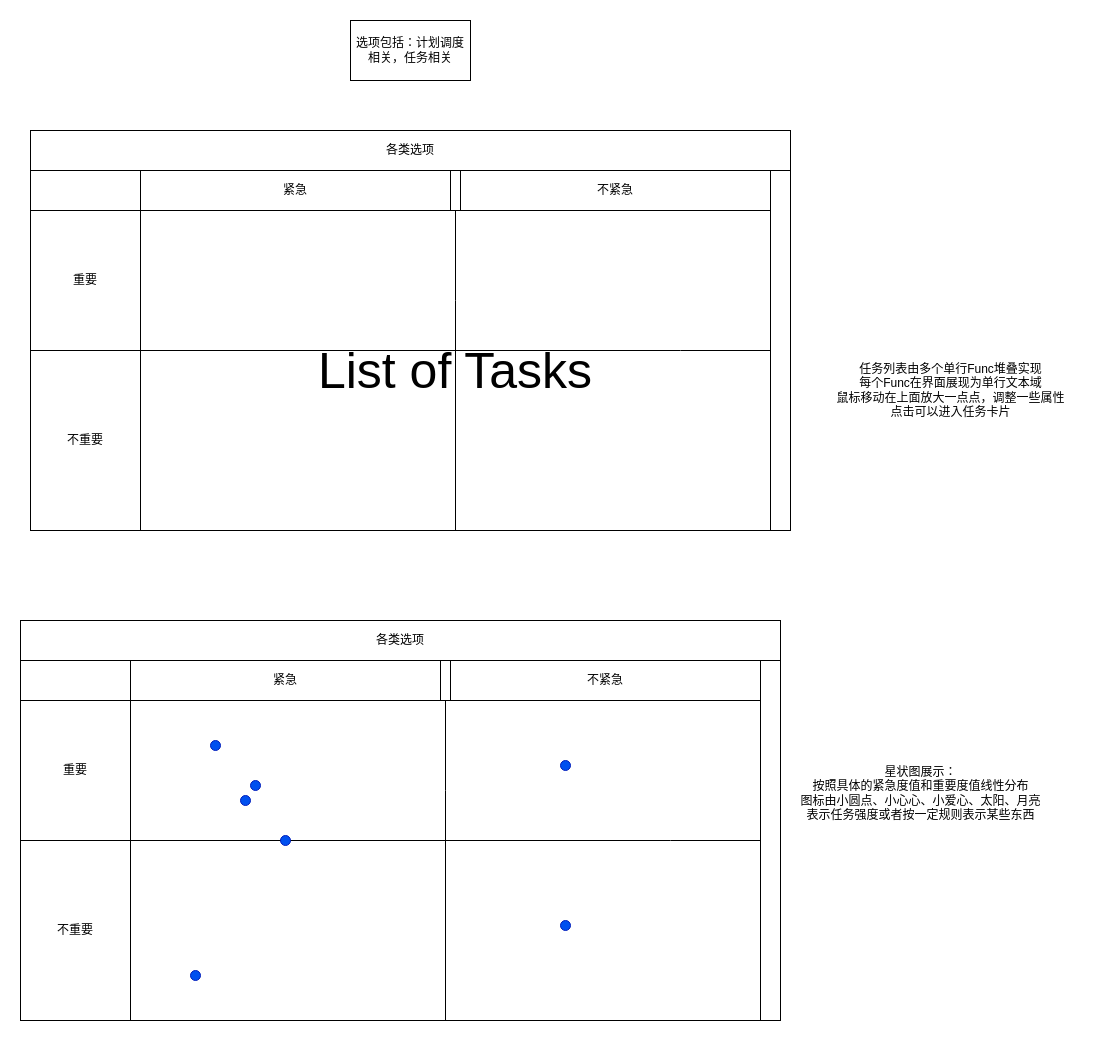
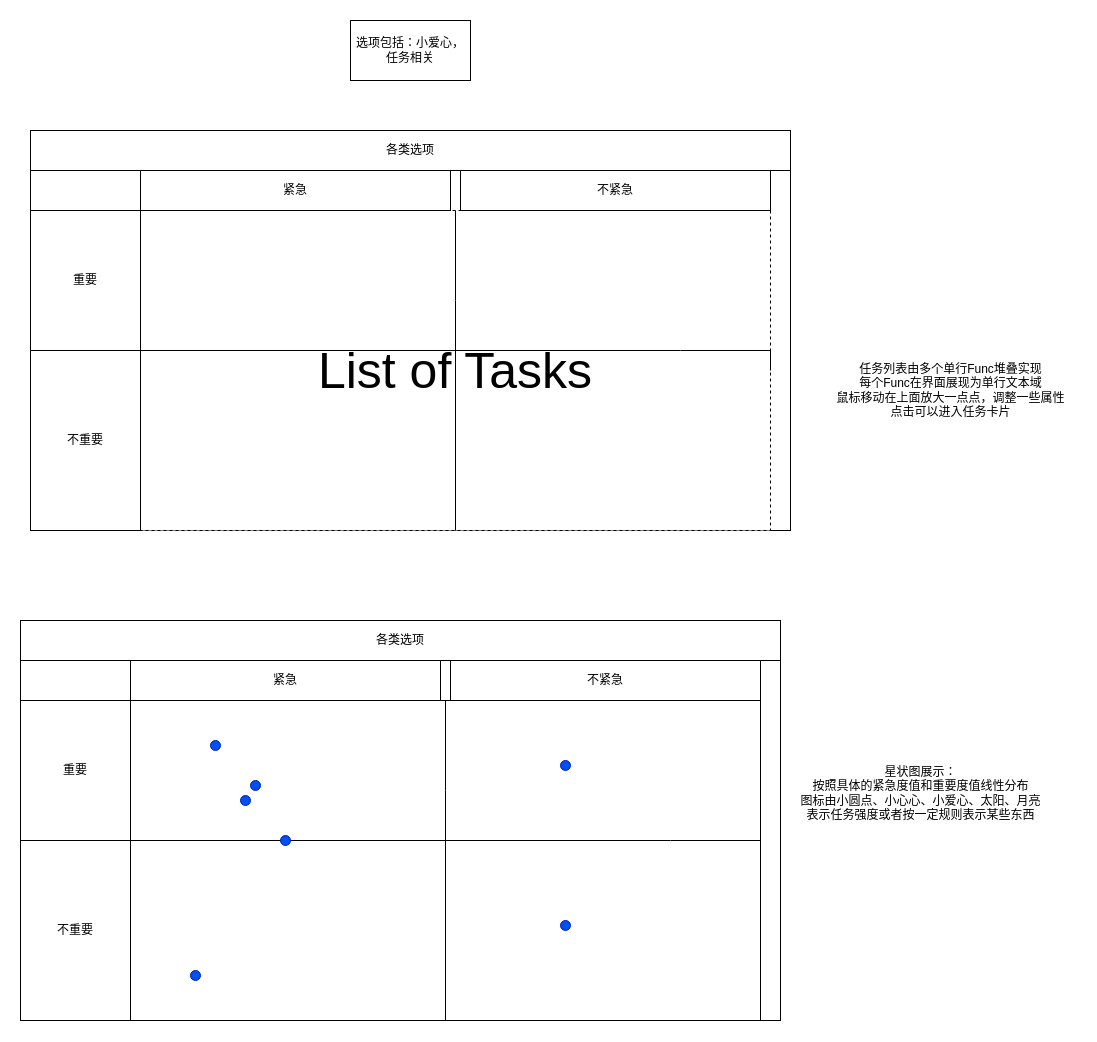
  <mxCell id="0" />
  <mxCell id="1" parent="0" />
  <mxCell id="2" value="" style="rounded=0;whiteSpace=wrap;html=1;" parent="1" vertex="1"><mxGeometry x="30" y="130" width="760" height="400" as="geometry" /></mxCell>
  <mxCell id="3" value="各类选项" style="rounded=0;whiteSpace=wrap;html=1;" parent="1" vertex="1"><mxGeometry x="30" y="130" width="760" height="40" as="geometry" /></mxCell>
- <mxCell id="4" value="&lt;font style=&quot;font-size: 50px;&quot;&gt;List of Tasks&lt;/font&gt;" style="rounded=0;whiteSpace=wrap;html=1;" parent="1" vertex="1"><mxGeometry x="140" y="210" width="630" height="320" as="geometry" /></mxCell>
+ <mxCell id="4" value="&lt;font style=&quot;font-size: 50px;&quot;&gt;List of Tasks&lt;/font&gt;" style="rounded=0;whiteSpace=wrap;html=1;dashed=1;" parent="1" vertex="1"><mxGeometry x="140" y="210" width="630" height="320" as="geometry" /></mxCell>
  <mxCell id="5" style="edgeStyle=orthogonalEdgeStyle;rounded=0;orthogonalLoop=1;jettySize=auto;html=1;exitX=0;exitY=0.5;exitDx=0;exitDy=0;entryX=1;entryY=0.5;entryDx=0;entryDy=0;endArrow=none;endFill=0;" parent="1" source="4" target="4" edge="1"><mxGeometry relative="1" as="geometry"><Array as="points"><mxPoint x="680" y="350" /><mxPoint x="680" y="350" /></Array></mxGeometry></mxCell>
  <mxCell id="6" style="edgeStyle=orthogonalEdgeStyle;rounded=0;orthogonalLoop=1;jettySize=auto;html=1;exitX=0.5;exitY=0;exitDx=0;exitDy=0;entryX=0.5;entryY=1;entryDx=0;entryDy=0;endArrow=none;endFill=0;" parent="1" source="4" target="4" edge="1"><mxGeometry relative="1" as="geometry"><Array as="points"><mxPoint x="455" y="300" /><mxPoint x="455" y="300" /></Array></mxGeometry></mxCell>
  <mxCell id="7" value="不紧急" style="rounded=0;whiteSpace=wrap;html=1;" parent="1" vertex="1"><mxGeometry x="460" y="170" width="310" height="40" as="geometry" /></mxCell>
  <mxCell id="8" value="紧急" style="rounded=0;whiteSpace=wrap;html=1;" parent="1" vertex="1"><mxGeometry x="140" y="170" width="310" height="40" as="geometry" /></mxCell>
  <mxCell id="9" value="重要" style="rounded=0;whiteSpace=wrap;html=1;" parent="1" vertex="1"><mxGeometry x="30" y="210" width="110" height="140" as="geometry" /></mxCell>
  <mxCell id="10" value="不重要" style="rounded=0;whiteSpace=wrap;html=1;" parent="1" vertex="1"><mxGeometry x="30" y="350" width="110" height="180" as="geometry" /></mxCell>
  <mxCell id="11" value="" style="rounded=0;whiteSpace=wrap;html=1;" parent="1" vertex="1"><mxGeometry x="20" y="620" width="760" height="400" as="geometry" /></mxCell>
  <mxCell id="12" value="各类选项" style="rounded=0;whiteSpace=wrap;html=1;" parent="1" vertex="1"><mxGeometry x="20" y="620" width="760" height="40" as="geometry" /></mxCell>
  <mxCell id="13" value="" style="rounded=0;whiteSpace=wrap;html=1;" parent="1" vertex="1"><mxGeometry x="130" y="700" width="630" height="320" as="geometry" /></mxCell>
  <mxCell id="14" style="edgeStyle=orthogonalEdgeStyle;rounded=0;orthogonalLoop=1;jettySize=auto;html=1;exitX=0;exitY=0.5;exitDx=0;exitDy=0;entryX=1;entryY=0.5;entryDx=0;entryDy=0;endArrow=none;endFill=0;" parent="1" source="13" target="13" edge="1"><mxGeometry relative="1" as="geometry"><Array as="points"><mxPoint x="670" y="840" /><mxPoint x="670" y="840" /></Array></mxGeometry></mxCell>
  <mxCell id="15" style="edgeStyle=orthogonalEdgeStyle;rounded=0;orthogonalLoop=1;jettySize=auto;html=1;exitX=0.5;exitY=0;exitDx=0;exitDy=0;entryX=0.5;entryY=1;entryDx=0;entryDy=0;endArrow=none;endFill=0;" parent="1" source="13" target="13" edge="1"><mxGeometry relative="1" as="geometry"><Array as="points"><mxPoint x="445" y="790" /><mxPoint x="445" y="790" /></Array></mxGeometry></mxCell>
  <mxCell id="16" value="不紧急" style="rounded=0;whiteSpace=wrap;html=1;" parent="1" vertex="1"><mxGeometry x="450" y="660" width="310" height="40" as="geometry" /></mxCell>
  <mxCell id="17" value="紧急" style="rounded=0;whiteSpace=wrap;html=1;" parent="1" vertex="1"><mxGeometry x="130" y="660" width="310" height="40" as="geometry" /></mxCell>
  <mxCell id="18" value="重要" style="rounded=0;whiteSpace=wrap;html=1;" parent="1" vertex="1"><mxGeometry x="20" y="700" width="110" height="140" as="geometry" /></mxCell>
  <mxCell id="19" value="不重要" style="rounded=0;whiteSpace=wrap;html=1;" parent="1" vertex="1"><mxGeometry x="20" y="840" width="110" height="180" as="geometry" /></mxCell>
  <mxCell id="20" value="任务列表由多个单行Func堆叠实现&lt;div&gt;每个Func在界面展现为单行文本域&lt;/div&gt;&lt;div&gt;鼠标移动在上面放大一点点，调整一些属性&lt;/div&gt;&lt;div&gt;点击可以进入任务卡片&lt;/div&gt;" style="text;html=1;align=center;verticalAlign=middle;resizable=0;points=[];autosize=1;strokeColor=none;fillColor=none;" parent="1" vertex="1"><mxGeometry x="825" y="355" width="250" height="70" as="geometry" /></mxCell>
  <mxCell id="21" value="星状图展示：&lt;div&gt;按照具体的紧急度值和重要度值线性分布&lt;/div&gt;&lt;div&gt;图标由小圆点、小心心、小爱心、太阳、月亮&lt;/div&gt;&lt;div&gt;表示任务强度或者按一定规则表示某些东西&lt;/div&gt;" style="text;html=1;align=center;verticalAlign=middle;resizable=0;points=[];autosize=1;strokeColor=none;fillColor=none;" parent="1" vertex="1"><mxGeometry x="790" y="758" width="260" height="70" as="geometry" /></mxCell>
  <mxCell id="22" value="" style="ellipse;whiteSpace=wrap;html=1;aspect=fixed;fillColor=#0050ef;fontColor=#ffffff;strokeColor=#001DBC;" parent="1" vertex="1"><mxGeometry x="240" y="795" width="10" height="10" as="geometry" /></mxCell>
  <mxCell id="23" value="" style="ellipse;whiteSpace=wrap;html=1;aspect=fixed;fillColor=#0050ef;fontColor=#ffffff;strokeColor=#001DBC;" parent="1" vertex="1"><mxGeometry x="210" y="740" width="10" height="10" as="geometry" /></mxCell>
  <mxCell id="24" value="" style="ellipse;whiteSpace=wrap;html=1;aspect=fixed;fillColor=#0050ef;fontColor=#ffffff;strokeColor=#001DBC;" parent="1" vertex="1"><mxGeometry x="190" y="970" width="10" height="10" as="geometry" /></mxCell>
  <mxCell id="25" value="" style="ellipse;whiteSpace=wrap;html=1;aspect=fixed;fillColor=#0050ef;fontColor=#ffffff;strokeColor=#001DBC;" parent="1" vertex="1"><mxGeometry x="560" y="760" width="10" height="10" as="geometry" /></mxCell>
  <mxCell id="26" value="" style="ellipse;whiteSpace=wrap;html=1;aspect=fixed;fillColor=#0050ef;fontColor=#ffffff;strokeColor=#001DBC;" parent="1" vertex="1"><mxGeometry x="280" y="835" width="10" height="10" as="geometry" /></mxCell>
  <mxCell id="27" value="" style="ellipse;whiteSpace=wrap;html=1;aspect=fixed;fillColor=#0050ef;fontColor=#ffffff;strokeColor=#001DBC;" parent="1" vertex="1"><mxGeometry x="250" y="780" width="10" height="10" as="geometry" /></mxCell>
  <mxCell id="28" value="" style="ellipse;whiteSpace=wrap;html=1;aspect=fixed;fillColor=#0050ef;fontColor=#ffffff;strokeColor=#001DBC;" parent="1" vertex="1"><mxGeometry x="560" y="920" width="10" height="10" as="geometry" /></mxCell>
- <mxCell id="29" value="选项包括：计划调度相关，任务相关" style="whiteSpace=wrap;html=1;" vertex="1" parent="1"><mxGeometry x="350" y="20" width="120" height="60" as="geometry" /></mxCell>
+ <mxCell id="29" value="选项包括：小爱心，任务相关" style="whiteSpace=wrap;html=1;" vertex="1" parent="1"><mxGeometry x="350" y="20" width="120" height="60" as="geometry" /></mxCell>
